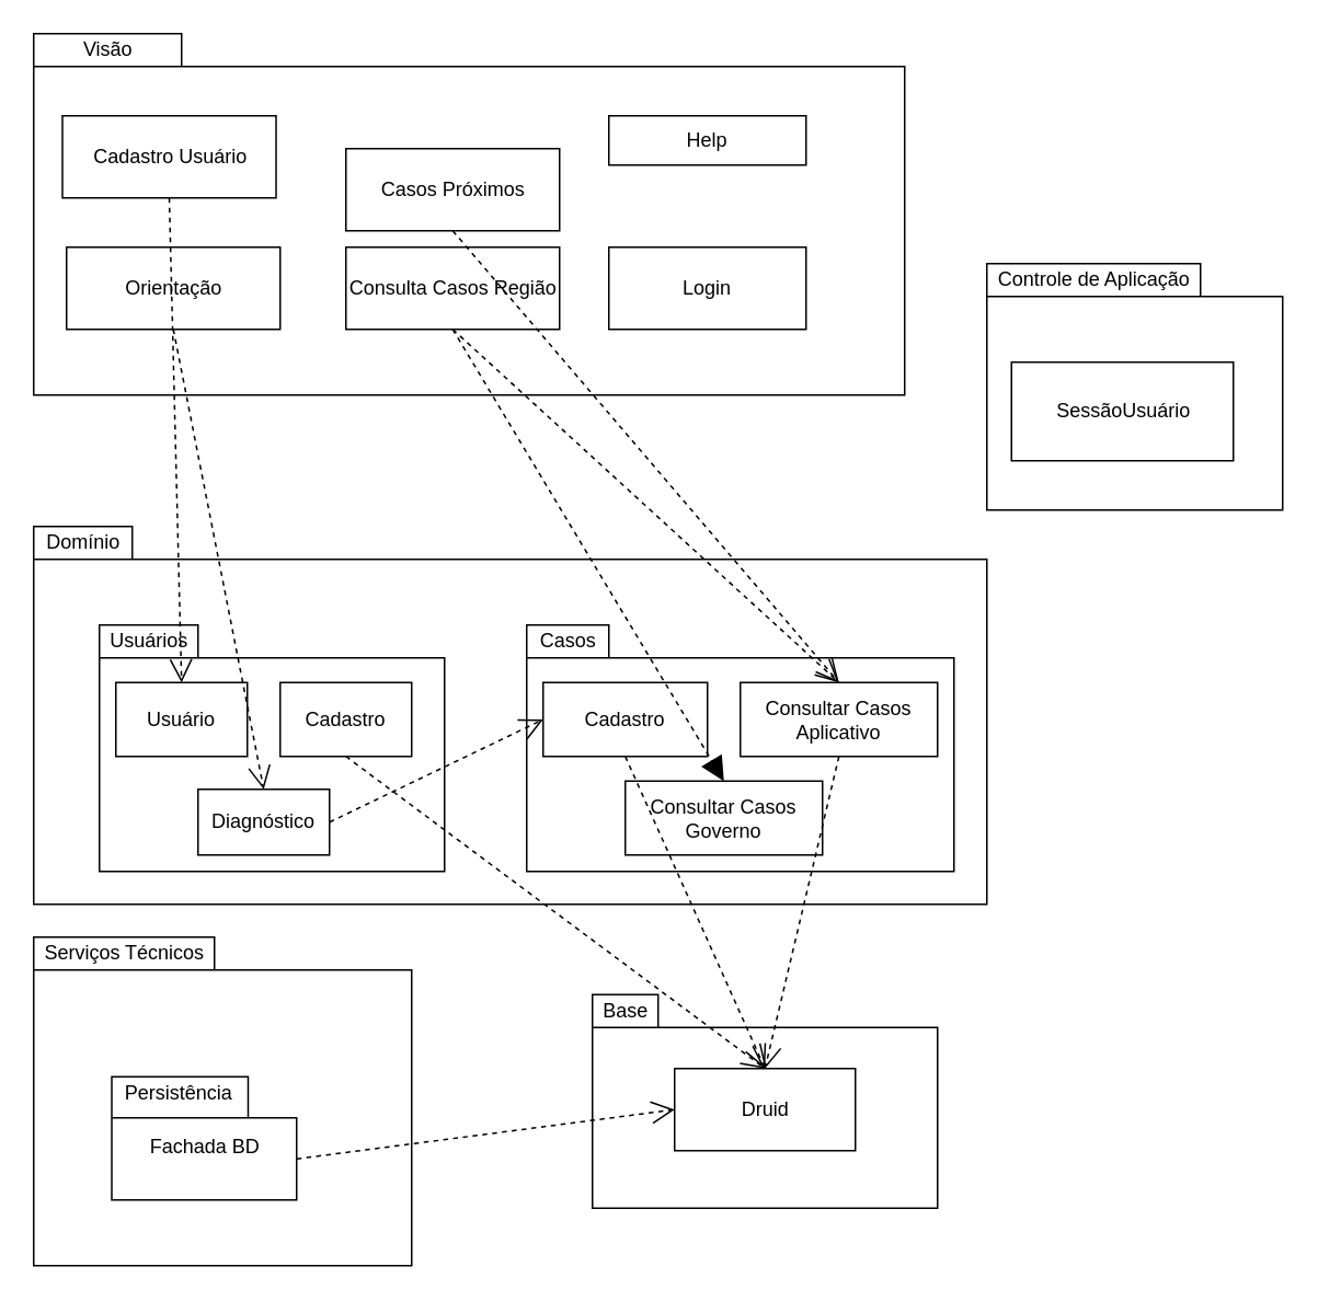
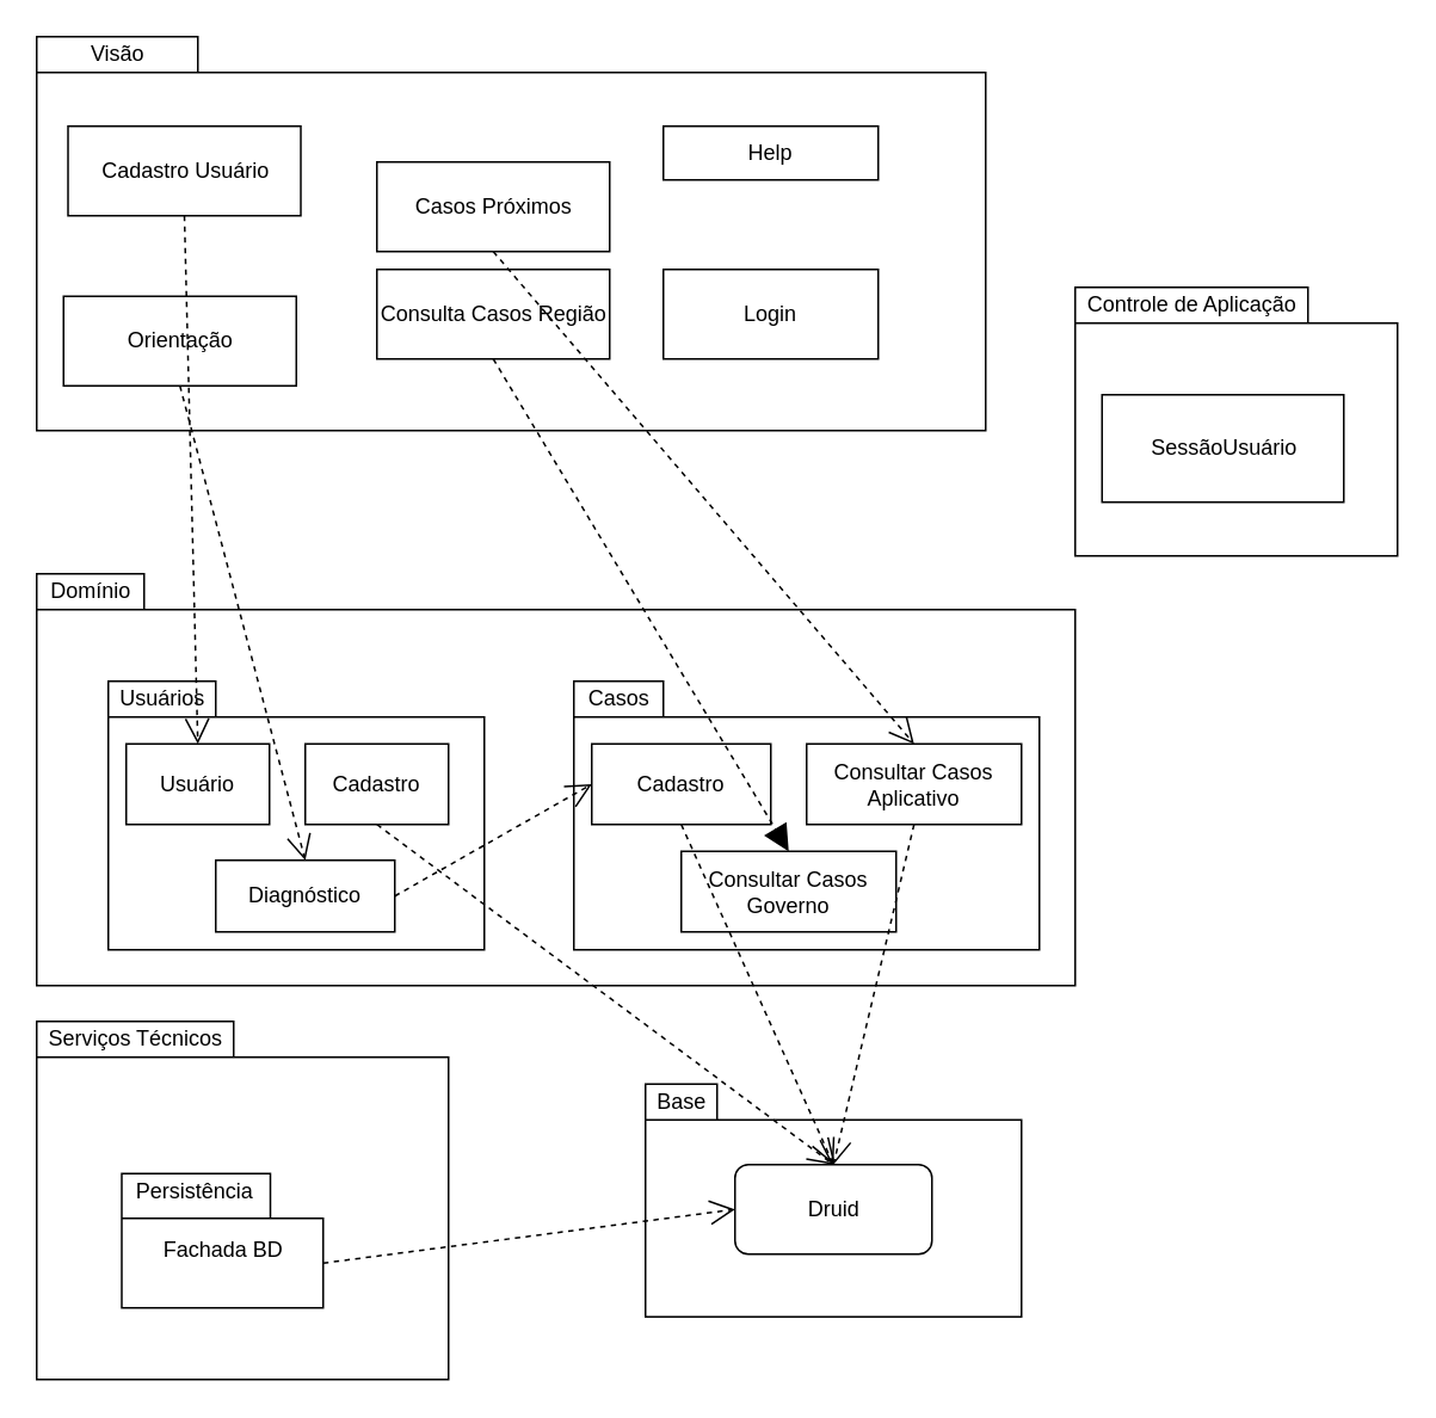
  <mxCell id="0" />
  <mxCell id="1" parent="0" />
  <mxCell id="2" value="" style="shape=folder;fontStyle=1;spacingTop=10;tabWidth=90;tabHeight=20;tabPosition=left;html=1;" parent="1" vertex="1"><mxGeometry x="20" y="20" width="530" height="220" as="geometry" /></mxCell>
  <mxCell id="3" value="Visão" style="text;html=1;align=center;verticalAlign=middle;resizable=0;points=[];autosize=1;" parent="1" vertex="1"><mxGeometry x="40" y="20" width="50" height="20" as="geometry" /></mxCell>
  <mxCell id="4" value="&lt;span style=&quot;font-family: &amp;#34;helvetica&amp;#34;&quot;&gt;Cadastro Usuário&lt;/span&gt;" style="html=1;" parent="1" vertex="1"><mxGeometry x="37.5" y="70" width="130" height="50" as="geometry" /></mxCell>
- <mxCell id="5" value="Orientação" style="html=1;" parent="1" vertex="1"><mxGeometry x="40" y="150" width="130" height="50" as="geometry" /></mxCell>
+ <mxCell id="5" value="Orientação" style="html=1;" parent="1" vertex="1"><mxGeometry x="35" y="165" width="130" height="50" as="geometry" /></mxCell>
  <mxCell id="6" value="Casos Próximos" style="html=1;" parent="1" vertex="1"><mxGeometry x="210" y="90" width="130" height="50" as="geometry" /></mxCell>
  <mxCell id="7" value="Consulta Casos Região" style="html=1;" parent="1" vertex="1"><mxGeometry x="210" y="150" width="130" height="50" as="geometry" /></mxCell>
  <mxCell id="8" value="" style="shape=folder;fontStyle=1;spacingTop=10;tabWidth=130;tabHeight=20;tabPosition=left;html=1;" parent="1" vertex="1"><mxGeometry x="600" y="160" width="180" height="150" as="geometry" /></mxCell>
  <mxCell id="9" value="Controle de Aplicação" style="text;html=1;align=center;verticalAlign=middle;resizable=0;points=[];autosize=1;" parent="1" vertex="1"><mxGeometry x="600" y="160" width="130" height="20" as="geometry" /></mxCell>
  <mxCell id="10" value="SessãoUsuário" style="html=1;" parent="1" vertex="1"><mxGeometry x="615" y="220" width="135" height="60" as="geometry" /></mxCell>
  <mxCell id="11" value="" style="shape=folder;fontStyle=1;spacingTop=10;tabWidth=60;tabHeight=20;tabPosition=left;html=1;" parent="1" vertex="1"><mxGeometry x="20" y="320" width="580" height="230" as="geometry" /></mxCell>
  <mxCell id="12" value="Domínio" style="text;html=1;align=center;verticalAlign=middle;resizable=0;points=[];autosize=1;" parent="1" vertex="1"><mxGeometry x="20" y="320" width="60" height="20" as="geometry" /></mxCell>
  <mxCell id="13" value="" style="shape=folder;fontStyle=1;spacingTop=10;tabWidth=40;tabHeight=20;tabPosition=left;html=1;" parent="1" vertex="1"><mxGeometry x="360" y="605" width="210" height="130" as="geometry" /></mxCell>
  <mxCell id="14" value="Base" style="text;html=1;align=center;verticalAlign=middle;resizable=0;points=[];autosize=1;" parent="1" vertex="1"><mxGeometry x="360" y="605" width="40" height="20" as="geometry" /></mxCell>
- <mxCell id="15" value="Druid" style="html=1;" parent="1" vertex="1"><mxGeometry x="410" y="650" width="110" height="50" as="geometry" /></mxCell>
+ <mxCell id="15" value="Druid" style="html=1;rounded=1;" parent="1" vertex="1"><mxGeometry x="410" y="650" width="110" height="50" as="geometry" /></mxCell>
  <mxCell id="16" value="" style="shape=folder;fontStyle=1;spacingTop=10;tabWidth=110;tabHeight=20;tabPosition=left;html=1;" vertex="1" parent="1"><mxGeometry x="20" y="570" width="230" height="200" as="geometry" /></mxCell>
  <mxCell id="17" value="Serviços Técnicos" style="text;html=1;align=center;verticalAlign=middle;resizable=0;points=[];autosize=1;" vertex="1" parent="1"><mxGeometry x="20" y="570" width="110" height="20" as="geometry" /></mxCell>
  <mxCell id="18" value="&lt;span style=&quot;font-weight: 400&quot;&gt;Fachada BD&lt;/span&gt;" style="shape=folder;fontStyle=1;spacingTop=10;tabWidth=83;tabHeight=25;tabPosition=left;html=1;" vertex="1" parent="1"><mxGeometry x="67.5" y="655" width="112.5" height="75" as="geometry" /></mxCell>
  <mxCell id="19" value="Persistência" style="text;html=1;align=center;verticalAlign=middle;resizable=0;points=[];autosize=1;" vertex="1" parent="1"><mxGeometry x="67.5" y="655" width="80" height="20" as="geometry" /></mxCell>
  <mxCell id="20" value="" style="shape=folder;fontStyle=1;spacingTop=10;tabWidth=60;tabHeight=20;tabPosition=left;html=1;" vertex="1" parent="1"><mxGeometry x="60" y="380" width="210" height="150" as="geometry" /></mxCell>
  <mxCell id="21" value="Usuários" style="text;html=1;align=center;verticalAlign=middle;resizable=0;points=[];autosize=1;" vertex="1" parent="1"><mxGeometry x="60" y="380" width="60" height="20" as="geometry" /></mxCell>
  <mxCell id="22" value="Usuário" style="whiteSpace=wrap;html=1;" vertex="1" parent="1"><mxGeometry x="70" y="415" width="80" height="45" as="geometry" /></mxCell>
  <mxCell id="23" value="Cadastro" style="whiteSpace=wrap;html=1;" vertex="1" parent="1"><mxGeometry x="170" y="415" width="80" height="45" as="geometry" /></mxCell>
- <mxCell id="24" value="Diagnóstico" style="whiteSpace=wrap;html=1;" vertex="1" parent="1"><mxGeometry x="120" y="480" width="80" height="40" as="geometry" /></mxCell>
+ <mxCell id="24" value="Diagnóstico" style="whiteSpace=wrap;html=1;" vertex="1" parent="1"><mxGeometry x="120" y="480" width="100" height="40" as="geometry" /></mxCell>
  <mxCell id="25" value="" style="shape=folder;fontStyle=1;spacingTop=10;tabWidth=50;tabHeight=20;tabPosition=left;html=1;" vertex="1" parent="1"><mxGeometry x="320" y="380" width="260" height="150" as="geometry" /></mxCell>
  <mxCell id="26" value="Casos" style="text;html=1;align=center;verticalAlign=middle;resizable=0;points=[];autosize=1;" vertex="1" parent="1"><mxGeometry x="320" y="380" width="50" height="20" as="geometry" /></mxCell>
  <mxCell id="27" value="Cadastro" style="whiteSpace=wrap;html=1;" vertex="1" parent="1"><mxGeometry x="330" y="415" width="100" height="45" as="geometry" /></mxCell>
  <mxCell id="28" value="Consultar Casos Aplicativo" style="whiteSpace=wrap;html=1;" vertex="1" parent="1"><mxGeometry x="450" y="415" width="120" height="45" as="geometry" /></mxCell>
  <mxCell id="29" value="Consultar Casos Governo" style="whiteSpace=wrap;html=1;" vertex="1" parent="1"><mxGeometry x="380" y="475" width="120" height="45" as="geometry" /></mxCell>
  <mxCell id="30" value="Help" style="whiteSpace=wrap;html=1;" vertex="1" parent="1"><mxGeometry x="370" y="70" width="120" height="30" as="geometry" /></mxCell>
  <mxCell id="31" value="" style="endArrow=open;endSize=12;dashed=1;html=1;exitX=0.5;exitY=1;exitDx=0;exitDy=0;entryX=0.5;entryY=0;entryDx=0;entryDy=0;" edge="1" parent="1" source="4" target="22"><mxGeometry x="0.125" y="-40" width="160" relative="1" as="geometry"><mxPoint x="265" y="320" as="sourcePoint" /><mxPoint x="425" y="320" as="targetPoint" /><Array as="points" /><mxPoint as="offset" /></mxGeometry></mxCell>
- <mxCell id="32" value="" style="endArrow=open;endSize=12;dashed=1;html=1;exitX=0.5;exitY=1;exitDx=0;exitDy=0;entryX=0.5;entryY=0;entryDx=0;entryDy=0;" edge="1" parent="1" source="7" target="28"><mxGeometry x="0.125" y="-40" width="160" relative="1" as="geometry"><mxPoint x="442.5" y="130" as="sourcePoint" /><mxPoint x="450" y="385" as="targetPoint" /><Array as="points" /><mxPoint as="offset" /></mxGeometry></mxCell>
  <mxCell id="33" value="" style="endArrow=open;endSize=12;dashed=1;html=1;exitX=0.5;exitY=1;exitDx=0;exitDy=0;entryX=0.5;entryY=0;entryDx=0;entryDy=0;" edge="1" parent="1" source="6" target="28"><mxGeometry x="0.125" y="-40" width="160" relative="1" as="geometry"><mxPoint x="190" y="172.5" as="sourcePoint" /><mxPoint x="197.5" y="427.5" as="targetPoint" /><Array as="points" /><mxPoint as="offset" /></mxGeometry></mxCell>
  <mxCell id="34" value="" style="endArrow=block;endSize=12;dashed=1;html=1;exitX=0.5;exitY=1;exitDx=0;exitDy=0;entryX=0.5;entryY=0;entryDx=0;entryDy=0;" edge="1" parent="1" source="7" target="29"><mxGeometry x="0.125" y="-40" width="160" relative="1" as="geometry"><mxPoint x="281.25" y="260" as="sourcePoint" /><mxPoint x="288.75" y="515" as="targetPoint" /><Array as="points" /><mxPoint as="offset" /></mxGeometry></mxCell>
  <mxCell id="35" value="" style="endArrow=open;endSize=12;dashed=1;html=1;exitX=1;exitY=0.5;exitDx=0;exitDy=0;entryX=0;entryY=0.5;entryDx=0;entryDy=0;" edge="1" parent="1" source="24" target="27"><mxGeometry x="0.125" y="-40" width="160" relative="1" as="geometry"><mxPoint x="312.5" y="450" as="sourcePoint" /><mxPoint x="320" y="705" as="targetPoint" /><Array as="points" /><mxPoint as="offset" /></mxGeometry></mxCell>
  <mxCell id="36" value="Login" style="whiteSpace=wrap;html=1;" vertex="1" parent="1"><mxGeometry x="370" y="150" width="120" height="50" as="geometry" /></mxCell>
  <mxCell id="37" value="" style="endArrow=open;endSize=12;dashed=1;html=1;exitX=0.5;exitY=1;exitDx=0;exitDy=0;entryX=0.5;entryY=0;entryDx=0;entryDy=0;" edge="1" parent="1" source="5" target="24"><mxGeometry x="0.125" y="-40" width="160" relative="1" as="geometry"><mxPoint x="172.5" y="190" as="sourcePoint" /><mxPoint x="180" y="445" as="targetPoint" /><Array as="points" /><mxPoint as="offset" /></mxGeometry></mxCell>
  <mxCell id="38" value="" style="endArrow=open;endSize=12;dashed=1;html=1;exitX=0.5;exitY=1;exitDx=0;exitDy=0;entryX=0.5;entryY=0;entryDx=0;entryDy=0;" edge="1" parent="1" source="23" target="15"><mxGeometry x="0.125" y="-40" width="160" relative="1" as="geometry"><mxPoint x="306.25" y="590" as="sourcePoint" /><mxPoint x="313.75" y="845" as="targetPoint" /><Array as="points" /><mxPoint as="offset" /></mxGeometry></mxCell>
  <mxCell id="39" value="" style="endArrow=open;endSize=12;dashed=1;html=1;exitX=0.5;exitY=1;exitDx=0;exitDy=0;entryX=0.5;entryY=0;entryDx=0;entryDy=0;" edge="1" parent="1" source="27" target="15"><mxGeometry x="0.125" y="-40" width="160" relative="1" as="geometry"><mxPoint x="192.5" y="210" as="sourcePoint" /><mxPoint x="200" y="465" as="targetPoint" /><Array as="points" /><mxPoint as="offset" /></mxGeometry></mxCell>
  <mxCell id="40" value="" style="endArrow=open;endSize=12;dashed=1;html=1;exitX=0.5;exitY=1;exitDx=0;exitDy=0;entryX=0.5;entryY=0;entryDx=0;entryDy=0;" edge="1" parent="1" source="28" target="15"><mxGeometry x="0.125" y="-40" width="160" relative="1" as="geometry"><mxPoint x="202.5" y="220" as="sourcePoint" /><mxPoint x="460" y="680" as="targetPoint" /><Array as="points" /><mxPoint as="offset" /></mxGeometry></mxCell>
  <mxCell id="41" value="" style="endArrow=open;endSize=12;dashed=1;html=1;exitX=0;exitY=0;exitDx=112.5;exitDy=50;entryX=0;entryY=0.5;entryDx=0;entryDy=0;exitPerimeter=0;" edge="1" parent="1" source="18" target="15"><mxGeometry x="0.125" y="-40" width="160" relative="1" as="geometry"><mxPoint x="222.5" y="210" as="sourcePoint" /><mxPoint x="230" y="465" as="targetPoint" /><Array as="points" /><mxPoint as="offset" /></mxGeometry></mxCell>
